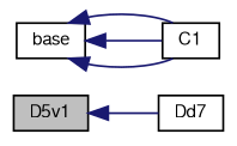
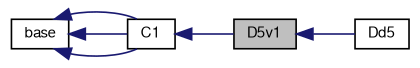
  digraph {
    rankdir=LR
    node [color=black fillcolor=white fontname=FreeSans fontsize=9 shape=record style=filled]
    edge [color=midnightblue dir=back fontname=FreeSans fontsize=9 labelfontname=FreeSans labelfontsize=9 style=solid]
    n1 [fillcolor=grey75 fontcolor=black height=0.2 label=D5v1 width=0.4]
-   n2 [height=0.2 label=Dd7 width=0.4]
+   n2 [height=0.2 label=Dd5 width=0.4]
    n3 [height=0.2 label=C1 width=0.4]
    n4 [height=0.2 label=base width=0.4]
    n1 -> n2
+   n3 -> n1
    n4 -> n3
    n4 -> n3
    n4 -> n3
  }
